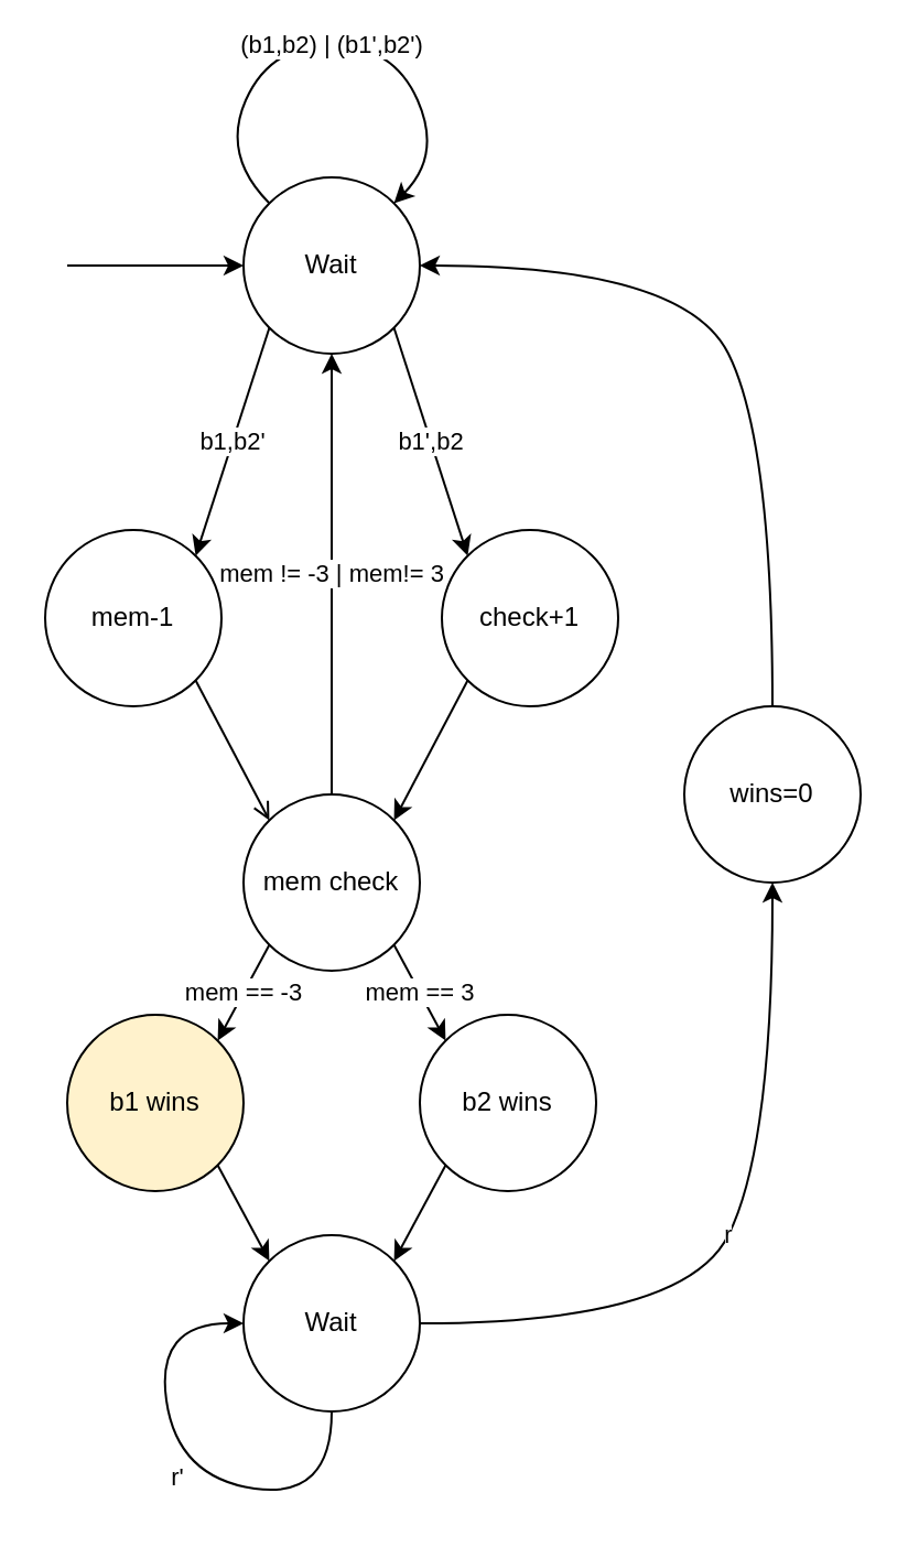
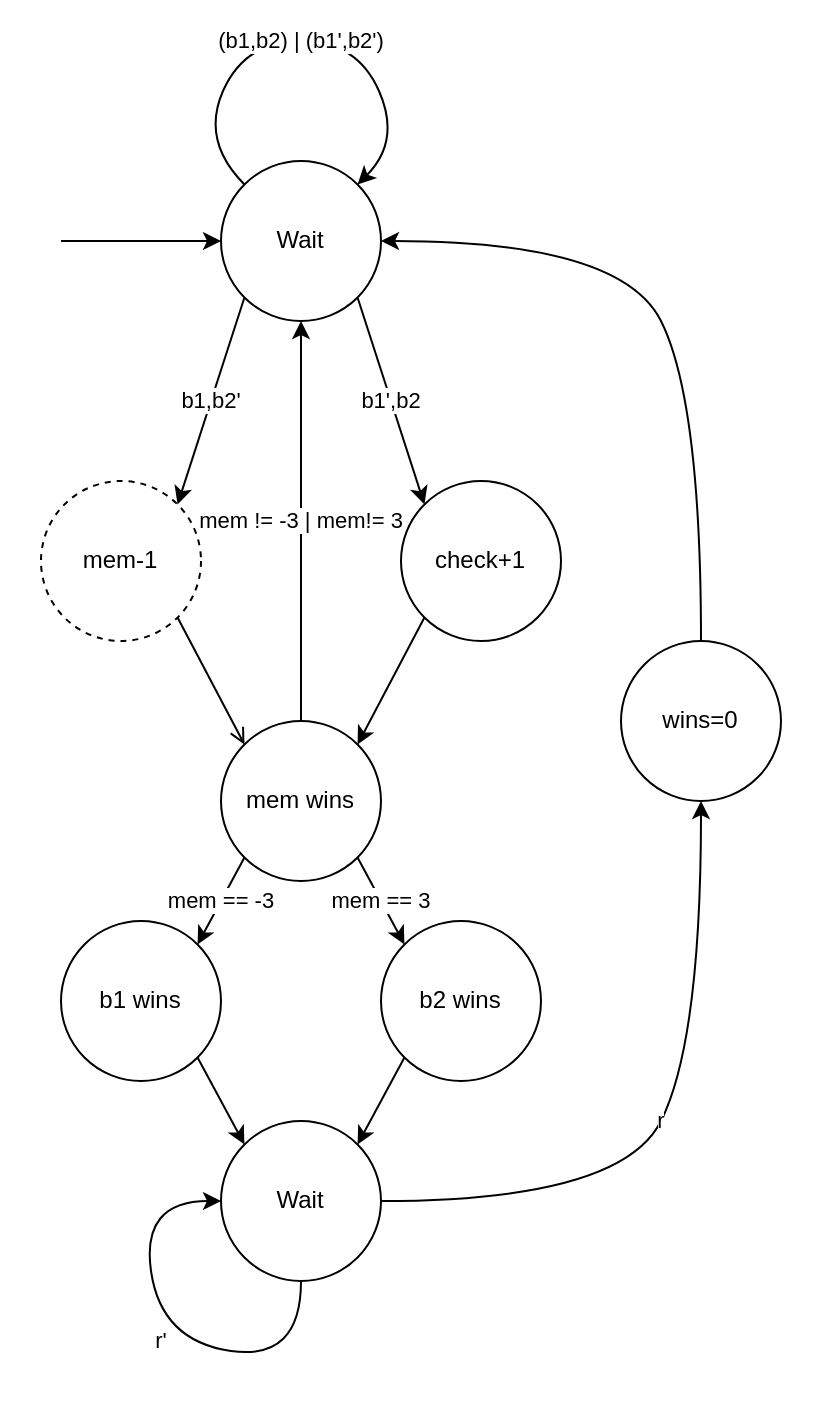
  <mxCell id="0" />
  <mxCell id="1" parent="0" />
- <mxCell id="2" value="mem-1" style="ellipse;whiteSpace=wrap;html=1;aspect=fixed;" parent="1" vertex="1"><mxGeometry x="20" y="240" width="80" height="80" as="geometry" /></mxCell>
+ <mxCell id="2" value="mem-1" style="ellipse;whiteSpace=wrap;html=1;aspect=fixed;dashed=1;" parent="1" vertex="1"><mxGeometry x="20" y="240" width="80" height="80" as="geometry" /></mxCell>
  <mxCell id="3" value="check+1" style="ellipse;whiteSpace=wrap;html=1;aspect=fixed;" parent="1" vertex="1"><mxGeometry x="200" y="240" width="80" height="80" as="geometry" /></mxCell>
  <mxCell id="4" value="Wait" style="ellipse;whiteSpace=wrap;html=1;aspect=fixed;" parent="1" vertex="1"><mxGeometry x="110" y="80" width="80" height="80" as="geometry" /></mxCell>
  <mxCell id="5" value="(b1,b2) | (b1',b2')" style="curved=1;endArrow=classic;html=1;exitX=0;exitY=0;exitDx=0;exitDy=0;entryX=1;entryY=0;entryDx=0;entryDy=0;" parent="1" edge="1"><mxGeometry width="50" height="50" relative="1" as="geometry"><mxPoint x="121.716" y="91.716" as="sourcePoint" /><mxPoint x="178.284" y="91.716" as="targetPoint" /><Array as="points"><mxPoint x="100" y="70" /><mxPoint x="122" y="20" /><mxPoint x="178" y="20" /><mxPoint x="200" y="70" /></Array></mxGeometry></mxCell>
  <mxCell id="6" value="" style="endArrow=classic;html=1;" parent="1" edge="1"><mxGeometry width="50" height="50" relative="1" as="geometry"><mxPoint x="30" y="120" as="sourcePoint" /><mxPoint x="110" y="120" as="targetPoint" /></mxGeometry></mxCell>
  <mxCell id="7" value="b1,b2'" style="endArrow=classic;html=1;exitX=0;exitY=1;exitDx=0;exitDy=0;entryX=1;entryY=0;entryDx=0;entryDy=0;" parent="1" source="4" target="2" edge="1"><mxGeometry width="50" height="50" relative="1" as="geometry"><mxPoint x="70" y="160" as="sourcePoint" /><mxPoint x="110" y="230" as="targetPoint" /></mxGeometry></mxCell>
  <mxCell id="8" value="&lt;div&gt;b1',b2&lt;/div&gt;" style="endArrow=classic;html=1;exitX=1;exitY=1;exitDx=0;exitDy=0;entryX=0;entryY=0;entryDx=0;entryDy=0;" parent="1" source="4" target="3" edge="1"><mxGeometry width="50" height="50" relative="1" as="geometry"><mxPoint x="200" y="370" as="sourcePoint" /><mxPoint x="250" y="320" as="targetPoint" /></mxGeometry></mxCell>
- <mxCell id="9" value="mem check" style="ellipse;whiteSpace=wrap;html=1;aspect=fixed;" parent="1" vertex="1"><mxGeometry x="110" y="360" width="80" height="80" as="geometry" /></mxCell>
+ <mxCell id="9" value="mem wins" style="ellipse;whiteSpace=wrap;html=1;aspect=fixed;" parent="1" vertex="1"><mxGeometry x="110" y="360" width="80" height="80" as="geometry" /></mxCell>
  <mxCell id="10" value="" style="endArrow=classic;html=1;entryX=1;entryY=0;entryDx=0;entryDy=0;exitX=0;exitY=1;exitDx=0;exitDy=0;" parent="1" source="3" target="9" edge="1"><mxGeometry width="50" height="50" relative="1" as="geometry"><mxPoint x="200" y="370" as="sourcePoint" /><mxPoint x="250" y="320" as="targetPoint" /></mxGeometry></mxCell>
  <mxCell id="11" value="" style="endArrow=open;html=1;exitX=1;exitY=1;exitDx=0;exitDy=0;entryX=0;entryY=0;entryDx=0;entryDy=0;" parent="1" source="2" target="9" edge="1"><mxGeometry width="50" height="50" relative="1" as="geometry"><mxPoint x="200" y="370" as="sourcePoint" /><mxPoint x="240" y="400" as="targetPoint" /></mxGeometry></mxCell>
  <mxCell id="12" value="mem != -3 | mem!= 3" style="endArrow=classic;html=1;exitX=0.5;exitY=0;exitDx=0;exitDy=0;entryX=0.5;entryY=1;entryDx=0;entryDy=0;" parent="1" source="9" target="4" edge="1"><mxGeometry width="50" height="50" relative="1" as="geometry"><mxPoint x="200" y="370" as="sourcePoint" /><mxPoint x="250" y="320" as="targetPoint" /><mxPoint as="offset" /></mxGeometry></mxCell>
  <mxCell id="13" value="mem == -3" style="endArrow=classic;html=1;exitX=0;exitY=1;exitDx=0;exitDy=0;entryX=1;entryY=0;entryDx=0;entryDy=0;" parent="1" source="9" target="22" edge="1"><mxGeometry width="50" height="50" relative="1" as="geometry"><mxPoint x="200" y="370" as="sourcePoint" /><mxPoint x="70" y="440" as="targetPoint" /></mxGeometry></mxCell>
  <mxCell id="14" value="Wait" style="ellipse;whiteSpace=wrap;html=1;aspect=fixed;" parent="1" vertex="1"><mxGeometry x="110" y="560" width="80" height="80" as="geometry" /></mxCell>
  <mxCell id="15" value="r'" style="curved=1;endArrow=classic;html=1;exitX=0.5;exitY=1;exitDx=0;exitDy=0;entryX=0;entryY=0.5;entryDx=0;entryDy=0;" parent="1" source="14" target="14" edge="1"><mxGeometry width="50" height="50" relative="1" as="geometry"><mxPoint x="210" y="670" as="sourcePoint" /><mxPoint x="260" y="620" as="targetPoint" /><Array as="points"><mxPoint x="150" y="680" /><mxPoint x="80" y="670" /><mxPoint x="70" y="600" /></Array></mxGeometry></mxCell>
  <mxCell id="16" value="wins=0" style="ellipse;whiteSpace=wrap;html=1;aspect=fixed;" parent="1" vertex="1"><mxGeometry x="310" y="320" width="80" height="80" as="geometry" /></mxCell>
  <mxCell id="17" value="r" style="curved=1;endArrow=classic;html=1;entryX=0.5;entryY=1;entryDx=0;entryDy=0;exitX=1;exitY=0.5;exitDx=0;exitDy=0;" parent="1" source="14" target="16" edge="1"><mxGeometry width="50" height="50" relative="1" as="geometry"><mxPoint x="230" y="590" as="sourcePoint" /><mxPoint x="240" y="510" as="targetPoint" /><Array as="points"><mxPoint x="310" y="600" /><mxPoint x="350" y="520" /></Array></mxGeometry></mxCell>
  <mxCell id="18" value="" style="curved=1;endArrow=classic;html=1;exitX=0.5;exitY=0;exitDx=0;exitDy=0;entryX=1;entryY=0.5;entryDx=0;entryDy=0;" parent="1" source="16" target="4" edge="1"><mxGeometry width="50" height="50" relative="1" as="geometry"><mxPoint x="200" y="430" as="sourcePoint" /><mxPoint x="250" y="380" as="targetPoint" /><Array as="points"><mxPoint x="350" y="200" /><mxPoint x="310" y="120" /></Array></mxGeometry></mxCell>
  <mxCell id="19" value="b2 wins" style="ellipse;whiteSpace=wrap;html=1;" parent="1" vertex="1"><mxGeometry x="190" y="460" width="80" height="80" as="geometry" /></mxCell>
  <mxCell id="20" value="mem == 3" style="endArrow=classic;html=1;exitX=1;exitY=1;exitDx=0;exitDy=0;entryX=0;entryY=0;entryDx=0;entryDy=0;" parent="1" source="9" target="19" edge="1"><mxGeometry width="50" height="50" relative="1" as="geometry"><mxPoint x="200" y="430" as="sourcePoint" /><mxPoint x="250" y="380" as="targetPoint" /></mxGeometry></mxCell>
  <mxCell id="21" value="" style="endArrow=classic;html=1;entryX=1;entryY=0;entryDx=0;entryDy=0;exitX=0;exitY=1;exitDx=0;exitDy=0;" parent="1" source="19" target="14" edge="1"><mxGeometry width="50" height="50" relative="1" as="geometry"><mxPoint x="200" y="430" as="sourcePoint" /><mxPoint x="250" y="380" as="targetPoint" /></mxGeometry></mxCell>
- <mxCell id="22" value="b1 wins" style="ellipse;whiteSpace=wrap;html=1;aspect=fixed;fillColor=#fff2cc;" parent="1" vertex="1"><mxGeometry x="30" y="460" width="80" height="80" as="geometry" /></mxCell>
+ <mxCell id="22" value="b1 wins" style="ellipse;whiteSpace=wrap;html=1;aspect=fixed;" parent="1" vertex="1"><mxGeometry x="30" y="460" width="80" height="80" as="geometry" /></mxCell>
  <mxCell id="23" value="" style="endArrow=classic;html=1;exitX=1;exitY=1;exitDx=0;exitDy=0;entryX=0;entryY=0;entryDx=0;entryDy=0;" parent="1" source="22" target="14" edge="1"><mxGeometry width="50" height="50" relative="1" as="geometry"><mxPoint x="200" y="430" as="sourcePoint" /><mxPoint x="250" y="380" as="targetPoint" /></mxGeometry></mxCell>
